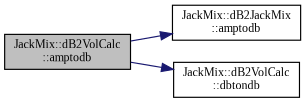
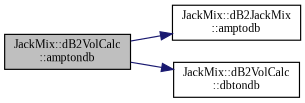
  digraph {
    fontname="Liberation Serif"
    rankdir=LR
    node [color=black fillcolor=white fontname="Liberation Serif" fontsize=10 shape=record style=filled]
    edge [color=midnightblue fontname="Liberation Serif" fontsize=10 labelfontname=Helvetica labelfontsize=10 style=solid]
-   n1 [fillcolor=grey75 fontcolor=black height=0.2 label="JackMix::dB2VolCalc\l::amptodb" width=0.4]
+   n1 [fillcolor=grey75 fontcolor=black height=0.2 label="JackMix::dB2VolCalc\l::amptondb" width=0.4]
    n2 [height=0.2 label="JackMix::dB2JackMix\l::amptodb" width=0.4]
    n3 [height=0.2 label="JackMix::dB2VolCalc\l::dbtondb" width=0.4]
    n1 -> n2
    n1 -> n3
  }
